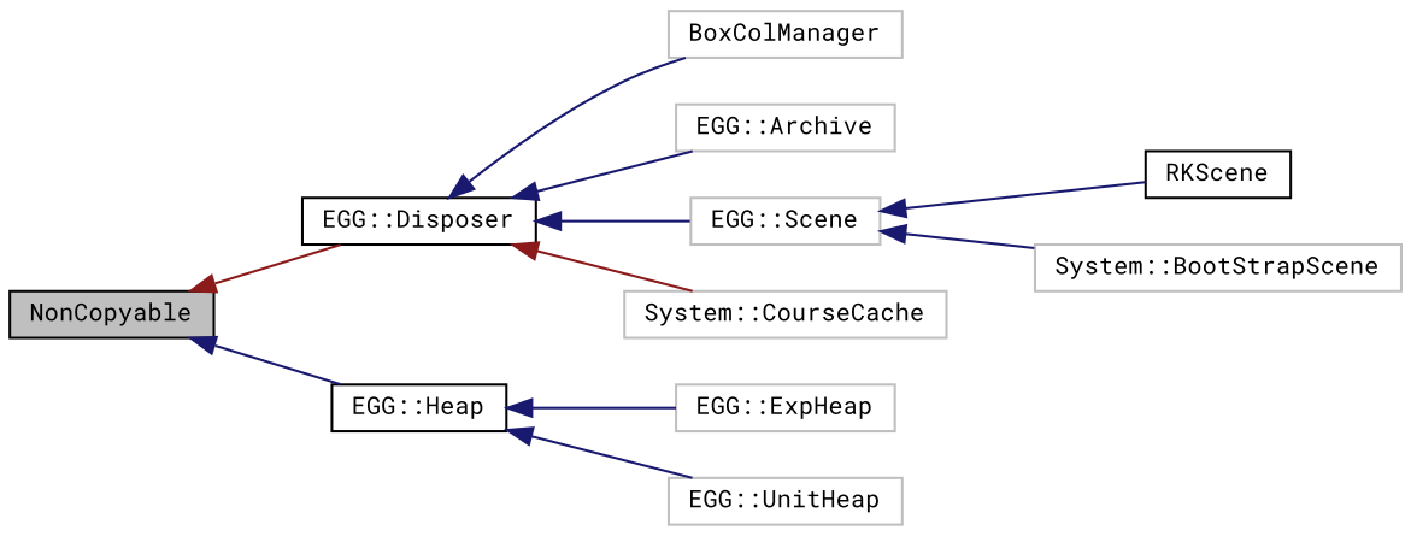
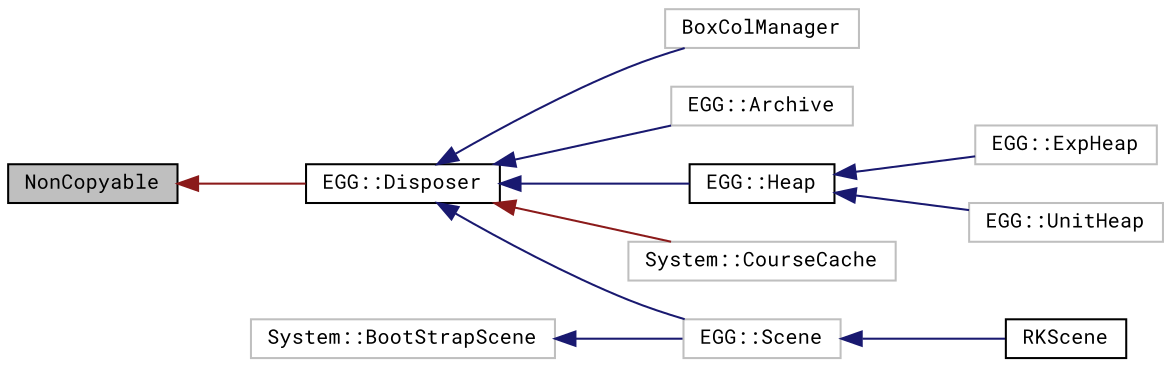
  digraph {
    fontname="Roboto Mono"
    rankdir=LR
    node [color=grey75 fillcolor=white fontname="Roboto Mono" fontsize=10 shape=record style=filled]
    edge [color=midnightblue dir=back fontname="Roboto Mono" fontsize=10 labelfontname=FreeMono labelfontsize=10 style=solid]
    n1 [color=black fillcolor=grey75 fontcolor=black height=0.2 label=NonCopyable width=0.4]
    n2 [color=black height=0.2 label="EGG::Disposer" width=0.4]
    n3 [height=0.2 label=BoxColManager width=0.4]
    n4 [height=0.2 label="EGG::Archive" width=0.4]
    n5 [color=black height=0.2 label="EGG::Heap" width=0.4]
    n6 [height=0.2 label="EGG::Scene" width=0.4]
    n7 [height=0.2 label="System::CourseCache" width=0.4]
    n8 [height=0.2 label="EGG::ExpHeap" width=0.4]
    n9 [height=0.2 label="EGG::UnitHeap" width=0.4]
    n10 [color=black height=0.2 label=RKScene width=0.4]
    n11 [height=0.2 label="System::BootStrapScene" width=0.4]
    n1 -> n2 [color=firebrick4]
    n2 -> n3
    n2 -> n4
-   n1 -> n5
+   n2 -> n5
    n2 -> n6
    n2 -> n7 [color=firebrick4]
    n5 -> n8
    n5 -> n9
    n6 -> n10
-   n6 -> n11
+   n11 -> n6
  }
